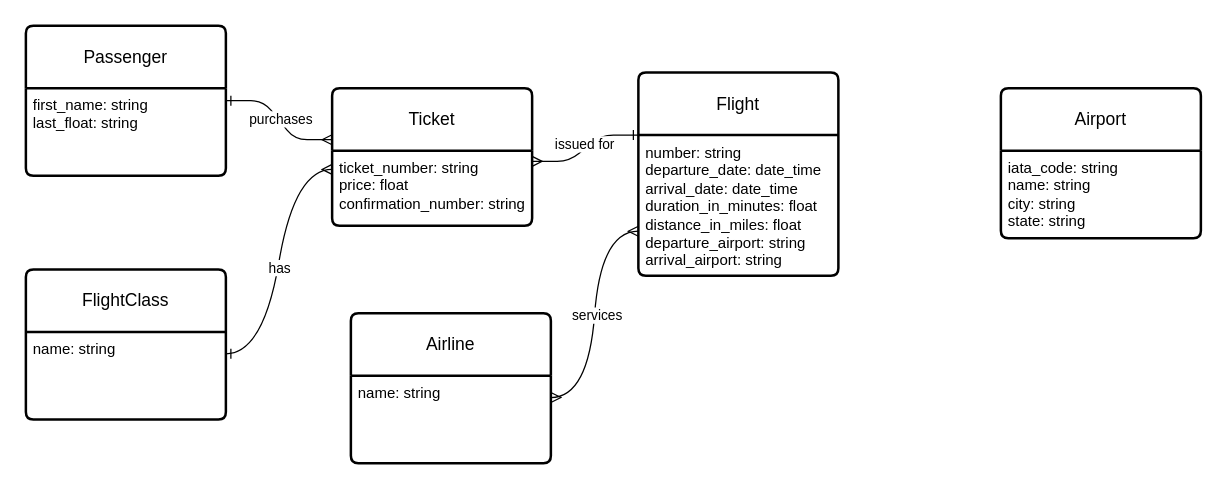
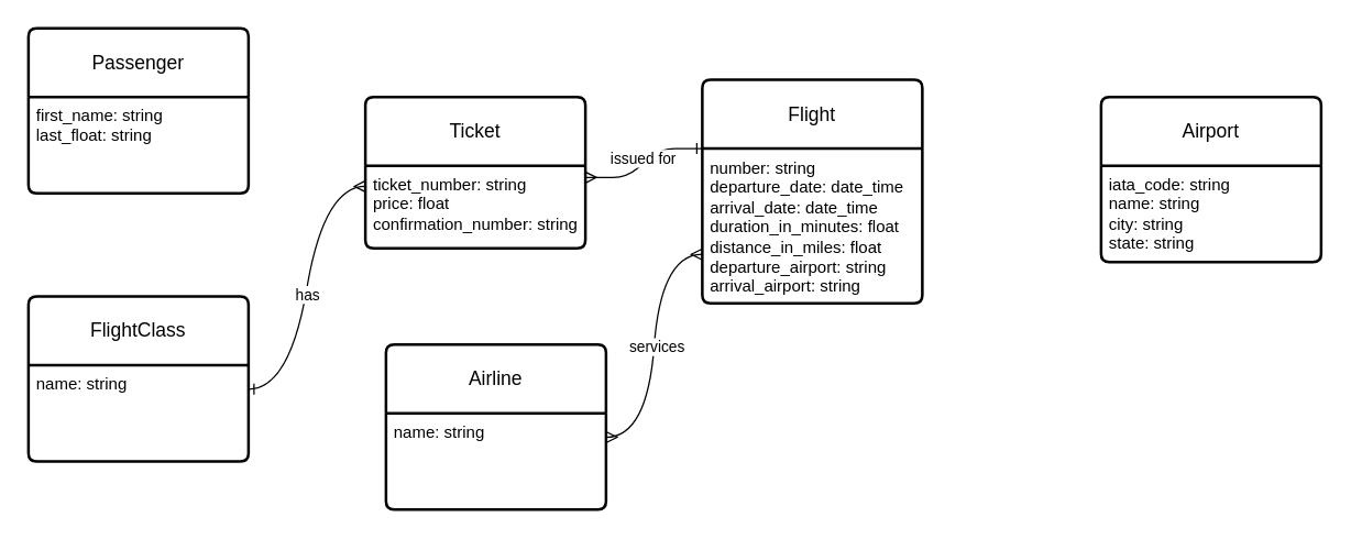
  <mxCell id="0" />
  <mxCell id="1" parent="0" />
  <mxCell id="2" value="Passenger" style="swimlane;childLayout=stackLayout;horizontal=1;startSize=50;horizontalStack=0;rounded=1;fontSize=14;fontStyle=0;strokeWidth=2;resizeParent=0;resizeLast=1;shadow=0;dashed=0;align=center;arcSize=4;whiteSpace=wrap;html=1;" vertex="1" parent="1"><mxGeometry x="20" y="20" width="160" height="120" as="geometry" /></mxCell>
  <mxCell id="3" value="first_name: string&lt;div&gt;last_float: string&lt;/div&gt;" style="align=left;strokeColor=none;fillColor=none;spacingLeft=4;fontSize=12;verticalAlign=top;resizable=0;rotatable=0;part=1;html=1;rounded=1;" vertex="1" parent="2"><mxGeometry y="50" width="160" height="70" as="geometry" /></mxCell>
  <mxCell id="4" value="Flight" style="swimlane;childLayout=stackLayout;horizontal=1;startSize=50;horizontalStack=0;rounded=1;fontSize=14;fontStyle=0;strokeWidth=2;resizeParent=0;resizeLast=1;shadow=0;dashed=0;align=center;arcSize=4;whiteSpace=wrap;html=1;" vertex="1" parent="1"><mxGeometry x="510" y="57.5" width="160" height="162.5" as="geometry" /></mxCell>
  <mxCell id="5" value="number: string&lt;div&gt;departure_date: date_time&lt;/div&gt;&lt;div&gt;arrival_date: date_time&lt;/div&gt;&lt;div&gt;duration_in_minutes: float&lt;/div&gt;&lt;div&gt;distance_in_miles: float&lt;/div&gt;&lt;div&gt;departure_airport: string&lt;/div&gt;&lt;div&gt;arrival_airport: string&lt;/div&gt;" style="align=left;strokeColor=none;fillColor=none;spacingLeft=4;fontSize=12;verticalAlign=top;resizable=0;rotatable=0;part=1;html=1;rounded=1;" vertex="1" parent="4"><mxGeometry y="50" width="160" height="112.5" as="geometry" /></mxCell>
  <mxCell id="6" value="Airport" style="swimlane;childLayout=stackLayout;horizontal=1;startSize=50;horizontalStack=0;rounded=1;fontSize=14;fontStyle=0;strokeWidth=2;resizeParent=0;resizeLast=1;shadow=0;dashed=0;align=center;arcSize=4;whiteSpace=wrap;html=1;" vertex="1" parent="1"><mxGeometry x="800" y="70" width="160" height="120" as="geometry" /></mxCell>
  <mxCell id="7" value="iata_code: string&lt;div&gt;name: string&lt;/div&gt;&lt;div&gt;city: string&lt;/div&gt;&lt;div&gt;state: string&lt;/div&gt;" style="align=left;strokeColor=none;fillColor=none;spacingLeft=4;fontSize=12;verticalAlign=top;resizable=0;rotatable=0;part=1;html=1;rounded=1;" vertex="1" parent="6"><mxGeometry y="50" width="160" height="70" as="geometry" /></mxCell>
  <mxCell id="8" value="Ticket" style="swimlane;childLayout=stackLayout;horizontal=1;startSize=50;horizontalStack=0;rounded=1;fontSize=14;fontStyle=0;strokeWidth=2;resizeParent=0;resizeLast=1;shadow=0;dashed=0;align=center;arcSize=4;whiteSpace=wrap;html=1;" vertex="1" parent="1"><mxGeometry x="265" y="70" width="160" height="110" as="geometry" /></mxCell>
  <mxCell id="9" value="ticket_number: string&lt;div&gt;price: float&lt;/div&gt;&lt;div&gt;&lt;span style=&quot;background-color: initial;&quot;&gt;confirmation_number: string&lt;/span&gt;&lt;/div&gt;" style="align=left;strokeColor=none;fillColor=none;spacingLeft=4;fontSize=12;verticalAlign=top;resizable=0;rotatable=0;part=1;html=1;rounded=1;" vertex="1" parent="8"><mxGeometry y="50" width="160" height="60" as="geometry" /></mxCell>
  <mxCell id="10" value="Airline" style="swimlane;childLayout=stackLayout;horizontal=1;startSize=50;horizontalStack=0;rounded=1;fontSize=14;fontStyle=0;strokeWidth=2;resizeParent=0;resizeLast=1;shadow=0;dashed=0;align=center;arcSize=4;whiteSpace=wrap;html=1;" vertex="1" parent="1"><mxGeometry x="280" y="250" width="160" height="120" as="geometry" /></mxCell>
  <mxCell id="11" value="name: string" style="align=left;strokeColor=none;fillColor=none;spacingLeft=4;fontSize=12;verticalAlign=top;resizable=0;rotatable=0;part=1;html=1;rounded=1;" vertex="1" parent="10"><mxGeometry y="50" width="160" height="70" as="geometry" /></mxCell>
  <mxCell id="12" value="" style="edgeStyle=entityRelationEdgeStyle;fontSize=12;html=1;endArrow=ERmany;startArrow=ERmany;rounded=0;entryX=0;entryY=0.684;entryDx=0;entryDy=0;entryPerimeter=0;exitX=1;exitY=0.25;exitDx=0;exitDy=0;curved=1;" edge="1" parent="1" source="11" target="5"><mxGeometry width="100" height="100" relative="1" as="geometry"><mxPoint x="320" y="370" as="sourcePoint" /><mxPoint x="420" y="270" as="targetPoint" /></mxGeometry></mxCell>
  <mxCell id="13" value="services" style="edgeLabel;html=1;align=center;verticalAlign=middle;resizable=0;points=[];rounded=1;" vertex="1" connectable="0" parent="12"><mxGeometry x="-0.008" y="-2" relative="1" as="geometry"><mxPoint as="offset" /></mxGeometry></mxCell>
- <mxCell id="14" value="" style="edgeStyle=entityRelationEdgeStyle;fontSize=12;html=1;endArrow=ERmany;startArrow=ERone;rounded=1;exitX=1;exitY=0.5;exitDx=0;exitDy=0;entryX=0;entryY=0.375;entryDx=0;entryDy=0;entryPerimeter=0;startFill=0;" edge="1" parent="1" source="2" target="8"><mxGeometry width="100" height="100" relative="1" as="geometry"><mxPoint x="230" y="220" as="sourcePoint" /><mxPoint x="210" y="130" as="targetPoint" /></mxGeometry></mxCell>
- <mxCell id="15" value="purchases" style="edgeLabel;html=1;align=center;verticalAlign=middle;resizable=0;points=[];rounded=1;" vertex="1" connectable="0" parent="14"><mxGeometry x="-0.0" y="1" relative="1" as="geometry"><mxPoint as="offset" /></mxGeometry></mxCell>
  <mxCell id="16" value="" style="edgeStyle=entityRelationEdgeStyle;fontSize=12;html=1;endArrow=ERone;startArrow=ERmany;rounded=1;exitX=1;exitY=0.143;exitDx=0;exitDy=0;exitPerimeter=0;entryX=0;entryY=0;entryDx=0;entryDy=0;endFill=0;" edge="1" parent="1" source="9" target="5"><mxGeometry width="100" height="100" relative="1" as="geometry"><mxPoint x="390" y="40" as="sourcePoint" /><mxPoint x="490" y="-60" as="targetPoint" /></mxGeometry></mxCell>
  <mxCell id="17" value="issued for" style="edgeLabel;html=1;align=center;verticalAlign=middle;resizable=0;points=[];rounded=1;" vertex="1" connectable="0" parent="16"><mxGeometry x="0.025" y="3" relative="1" as="geometry"><mxPoint as="offset" /></mxGeometry></mxCell>
  <mxCell id="18" value="FlightClass" style="swimlane;childLayout=stackLayout;horizontal=1;startSize=50;horizontalStack=0;rounded=1;fontSize=14;fontStyle=0;strokeWidth=2;resizeParent=0;resizeLast=1;shadow=0;dashed=0;align=center;arcSize=4;whiteSpace=wrap;html=1;" vertex="1" parent="1"><mxGeometry x="20" y="215" width="160" height="120" as="geometry" /></mxCell>
  <mxCell id="19" value="name: string" style="align=left;strokeColor=none;fillColor=none;spacingLeft=4;fontSize=12;verticalAlign=top;resizable=0;rotatable=0;part=1;html=1;rounded=1;" vertex="1" parent="18"><mxGeometry y="50" width="160" height="70" as="geometry" /></mxCell>
  <mxCell id="20" value="" style="edgeStyle=entityRelationEdgeStyle;fontSize=12;html=1;endArrow=ERmany;startArrow=ERone;rounded=0;exitX=1;exitY=0.25;exitDx=0;exitDy=0;entryX=0;entryY=0.25;entryDx=0;entryDy=0;curved=1;startFill=0;" edge="1" parent="1" source="19" target="9"><mxGeometry width="100" height="100" relative="1" as="geometry"><mxPoint x="200" y="310" as="sourcePoint" /><mxPoint x="300" y="210" as="targetPoint" /></mxGeometry></mxCell>
  <mxCell id="21" value="has" style="edgeLabel;html=1;align=center;verticalAlign=middle;resizable=0;points=[];rounded=1;" vertex="1" connectable="0" parent="20"><mxGeometry x="-0.136" y="-2" relative="1" as="geometry"><mxPoint y="-9" as="offset" /></mxGeometry></mxCell>
